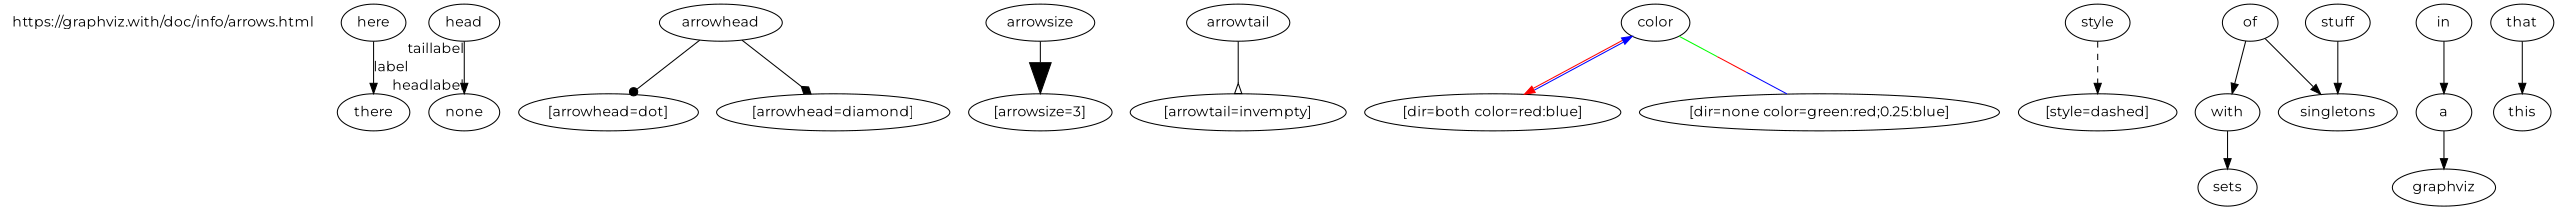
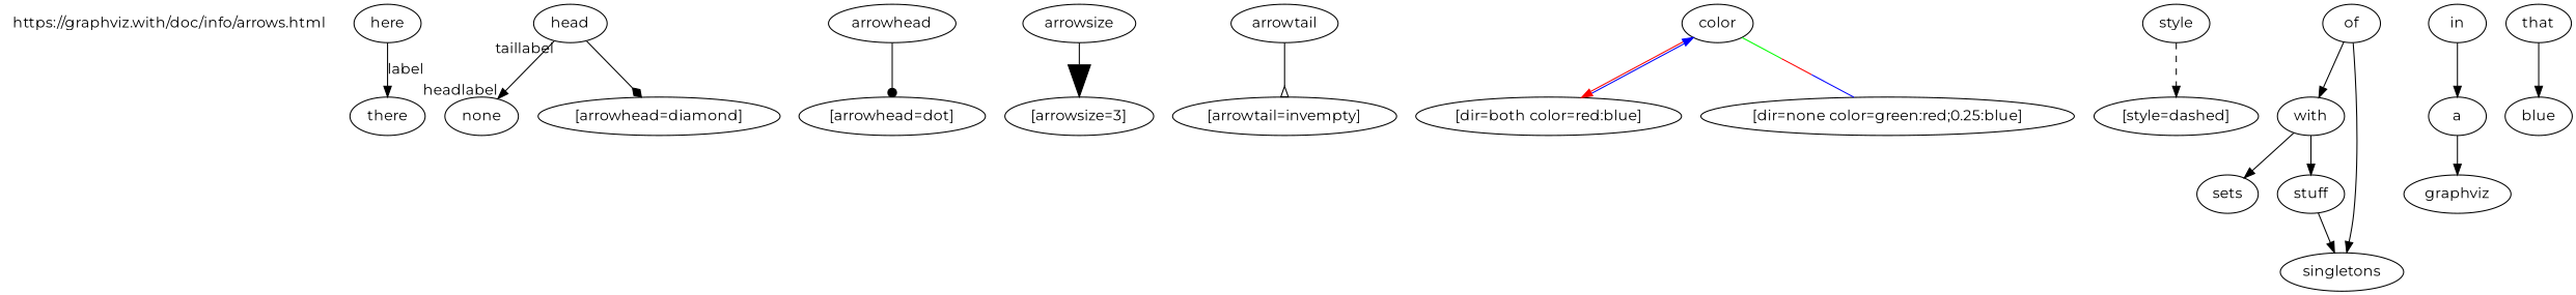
  digraph {
    fontname=Montserrat
    rankdir=TB
    node [fontname=Montserrat]
    edge [fontname=Montserrat]
    n1 [label="https://graphviz.with/doc/info/arrows.html" shape=none]
    here
    there
    n4 [label=none]
    head
    arrowhead
    "[arrowhead=dot]"
    "[arrowhead=diamond]"
    arrowsize
    "[arrowsize=3]"
    arrowtail
    "[arrowtail=invempty]"
    color
    "[dir=both color=red:blue]"
    "[dir=none color=green:red;0.25:blue]"
    style
    "[style=dashed]"
    with
    sets
    stuff
    of
    singletons
    in
    a
    n25 [label=graphviz]
    that
-   this
+   this [label=blue]
    here -> there [label=label]
    head -> n4 [headlabel=headlabel taillabel=taillabel]
    arrowhead -> "[arrowhead=dot]" [arrowhead=dot]
-   arrowhead -> "[arrowhead=diamond]" [arrowhead=diamond]
+   head -> "[arrowhead=diamond]" [arrowhead=diamond]
    arrowsize -> "[arrowsize=3]" [arrowsize=3]
    arrowtail -> "[arrowtail=invempty]" [arrowhead=invempty]
    color -> "[dir=both color=red:blue]" [color="red:blue" dir=both]
    color -> "[dir=none color=green:red;0.25:blue]" [color="green:red;0.25:blue" dir=none]
    style -> "[style=dashed]" [style=dashed]
    with -> sets
+   with -> stuff
    stuff -> singletons
    of -> with
    of -> singletons
    in -> a
    a -> n25
    that -> this
  }
